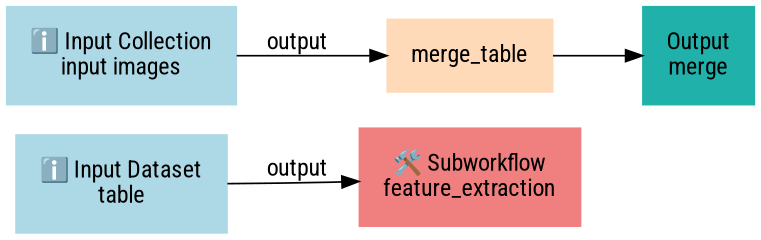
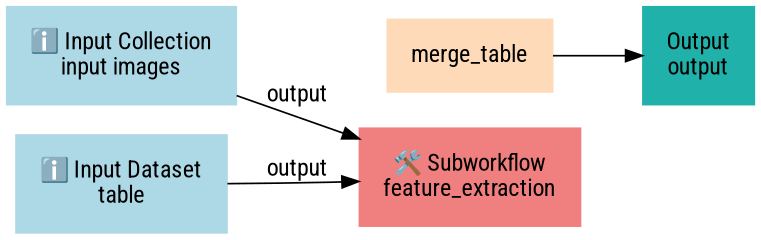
  digraph {
    fontname="Roboto Condensed"
    rankdir=LR
    node [color=lightblue fontname="Roboto Condensed" margin="0.2,0.2" shape=box style=filled]
    edge [fontname="Roboto Condensed"]
    n1 [label="ℹ️ Input Collection\ninput images"]
    n2 [color=lightcoral label="🛠️ Subworkflow\nfeature_extraction"]
    n3 [label="ℹ️ Input Dataset\ntable"]
    n4 [color=peachpuff label=merge_table]
-   n5 [color=lightseagreen label="Output\nmerge"]
-   n1 -> n4 [label=output]
+   n5 [color=lightseagreen label="Output\noutput"]
+   n1 -> n2 [label=output]
    n3 -> n2 [label=output]
    n4 -> n5
  }
